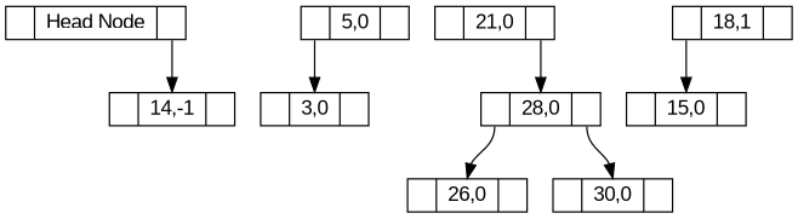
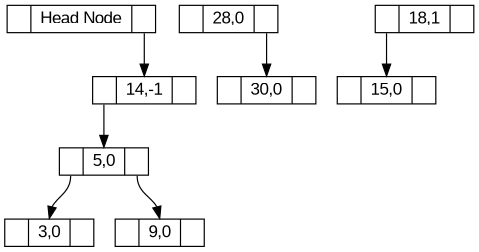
  digraph {
    fontname="Liberation Sans"
    node [fontname="Liberation Sans" shape=record]
    edge [fontname="Liberation Sans" headport=d tailport=r]
    n1 [height=.1 label="<l> | <d> Head Node | <r> "]
    n2 [height=.1 label="<l> | <d> 14,-1 | <r>"]
    n3 [height=.1 label="<l> | <d> 5,0 | <r>"]
    n4 [height=.1 label="<l> | <d> 3,0 | <r>"]
-   n6 [height=.1 label="<l> | <d> 21,0 | <r>"]
+   n5 [height=.1 label="<l> | <d> 9,0 | <r>"]
    n7 [height=.1 label="<l> | <d> 28,0 | <r>"]
    n8 [height=.1 label="<l> | <d> 18,1 | <r>"]
    n9 [height=.1 label="<l> | <d> 15,0 | <r>"]
-   n10 [height=.1 label="<l> | <d> 26,0 | <r>"]
    n11 [height=.1 label="<l> | <d> 30,0 | <r>"]
    n1 -> n2
+   n2 -> n3 [tailport=l]
    n3 -> n4 [tailport=l]
-   n6 -> n7
-   n7 -> n10 [tailport=l]
+   n3 -> n5
    n7 -> n11
    n8 -> n9 [tailport=l]
  }
